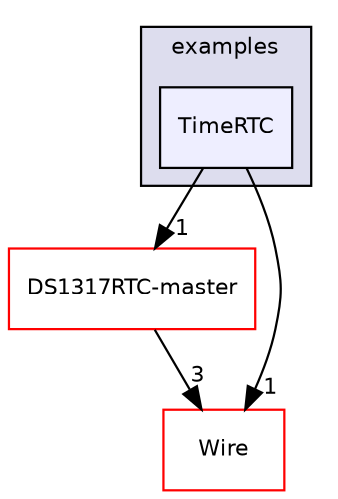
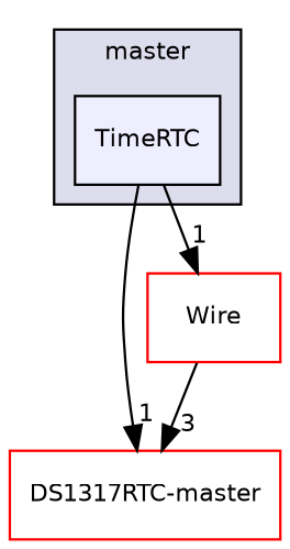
  digraph {
    compound=true
    node [fillcolor=white fontname=Helvetica fontsize=10 shape=box style=filled color=red]
    edge [headlabel=1 labeldistance=1.5 labelfontname=Helvetica labelfontsize=10]
    n1 [fillcolor="#eeeeff" label=TimeRTC pencolor=black color=""]
    n2 [label="DS1317RTC-master"]
    n3 [label=Wire]
    subgraph cluster_1 {
      bgcolor="#ddddee"
      fontname=Helvetica
      fontsize=10
-     label=examples
+     label=master
      pencolor=black
      n1
    }
    n1 -> n2
    n1 -> n3
-   n2 -> n3 [headlabel=3]
+   n3 -> n2 [headlabel=3]
  }
